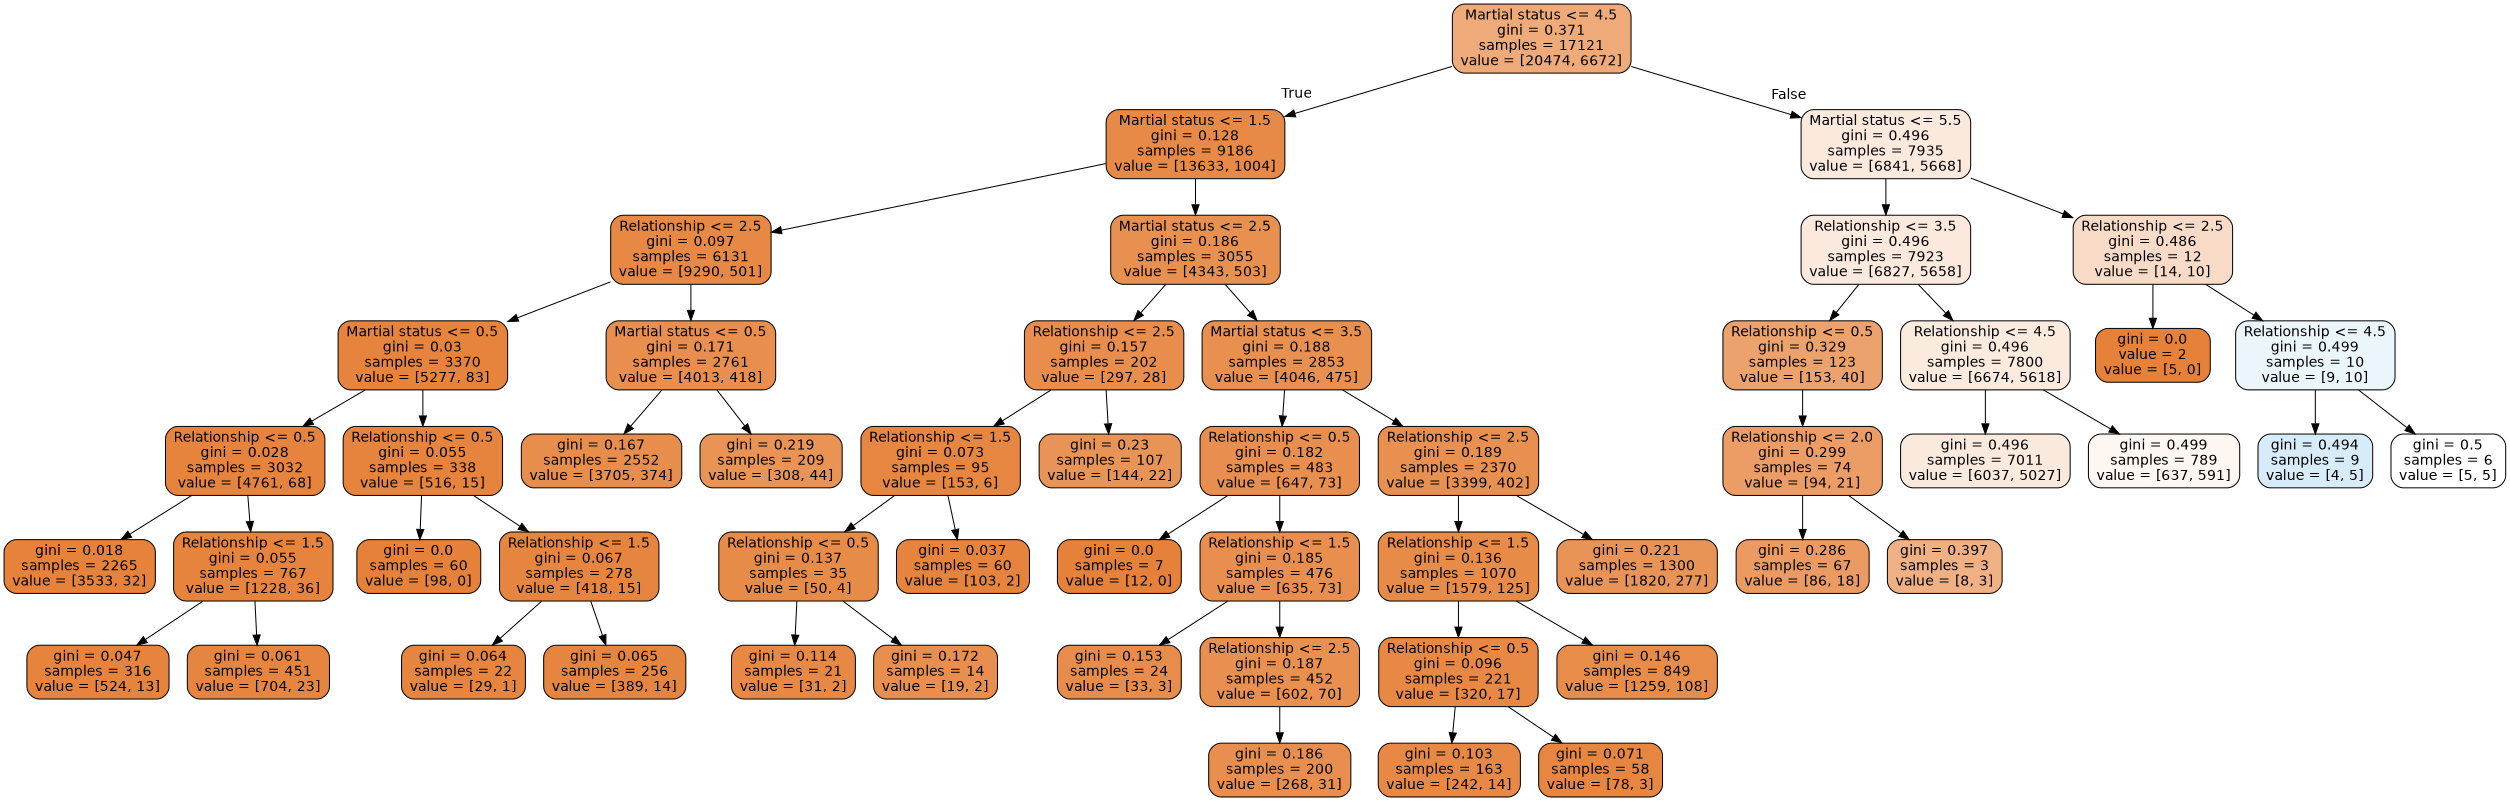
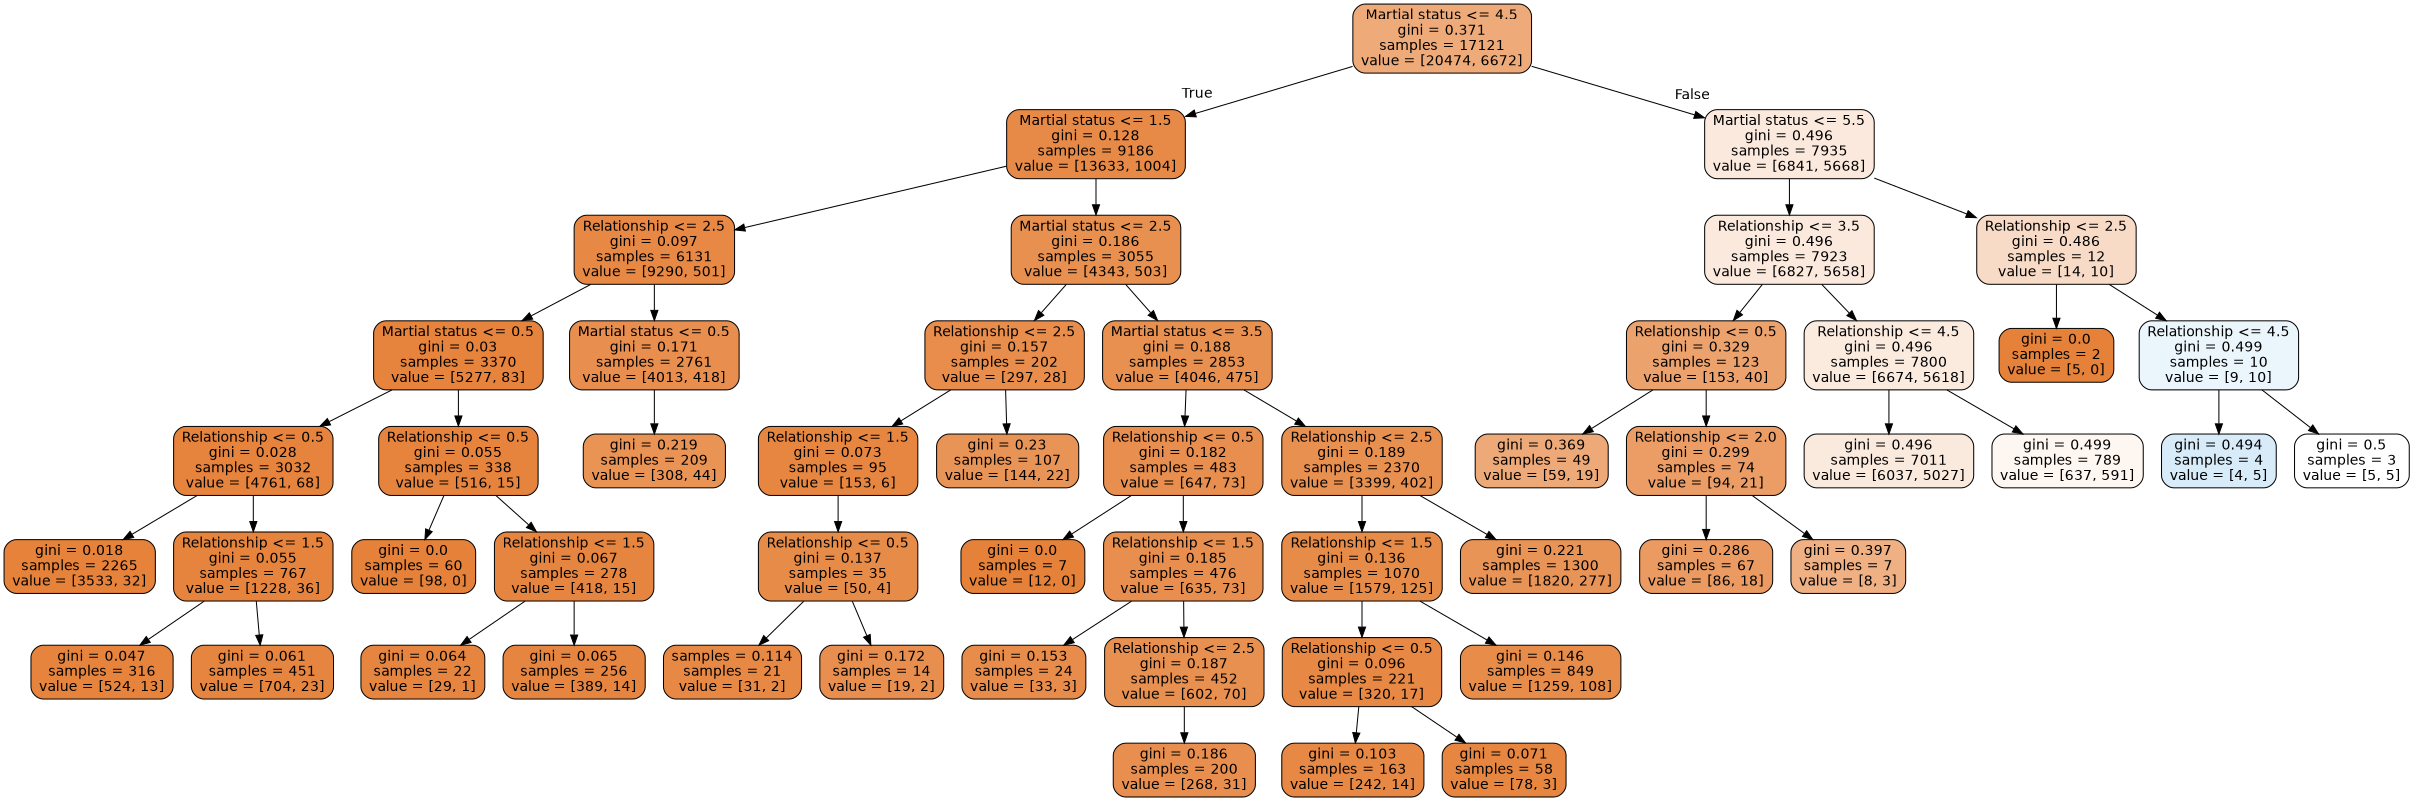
  digraph {
    node [color=black fillcolor="#e58139e1" fontname=helvetica shape=box style="filled, rounded"]
    edge [fontname=helvetica]
    n1 [fillcolor="#e58139ac" label="Martial status <= 4.5\ngini = 0.371\nsamples = 17121\nvalue = [20474, 6672]"]
    n2 [fillcolor="#e58139ec" label="Martial status <= 1.5\ngini = 0.128\nsamples = 9186\nvalue = [13633, 1004]"]
    n3 [fillcolor="#e581392c" label="Martial status <= 5.5\ngini = 0.496\nsamples = 7935\nvalue = [6841, 5668]"]
    n4 [fillcolor="#e58139f1" label="Relationship <= 2.5\ngini = 0.097\nsamples = 6131\nvalue = [9290, 501]"]
    n5 [label="Martial status <= 2.5\ngini = 0.186\nsamples = 3055\nvalue = [4343, 503]"]
    n6 [fillcolor="#e581392c" label="Relationship <= 3.5\ngini = 0.496\nsamples = 7923\nvalue = [6827, 5658]"]
    n7 [fillcolor="#e5813949" label="Relationship <= 2.5\ngini = 0.486\nsamples = 12\nvalue = [14, 10]"]
    n8 [fillcolor="#e58139fb" label="Martial status <= 0.5\ngini = 0.03\nsamples = 3370\nvalue = [5277, 83]"]
    n9 [fillcolor="#e58139e4" label="Martial status <= 0.5\ngini = 0.171\nsamples = 2761\nvalue = [4013, 418]"]
    n10 [fillcolor="#e58139e7" label="Relationship <= 2.5\ngini = 0.157\nsamples = 202\nvalue = [297, 28]"]
    n11 [label="Martial status <= 3.5\ngini = 0.188\nsamples = 2853\nvalue = [4046, 475]"]
    n12 [fillcolor="#e58139fb" label="Relationship <= 0.5\ngini = 0.028\nsamples = 3032\nvalue = [4761, 68]"]
    n13 [fillcolor="#e58139f8" label="Relationship <= 0.5\ngini = 0.055\nsamples = 338\nvalue = [516, 15]"]
-   n14 [fillcolor="#e58139e5" label="gini = 0.167\nsamples = 2552\nvalue = [3705, 374]"]
    n15 [fillcolor="#e58139db" label="gini = 0.219\nsamples = 209\nvalue = [308, 44]"]
    n16 [fillcolor="#e58139fd" label="gini = 0.018\nsamples = 2265\nvalue = [3533, 32]"]
    n17 [fillcolor="#e58139f8" label="Relationship <= 1.5\ngini = 0.055\nsamples = 767\nvalue = [1228, 36]"]
    n18 [fillcolor="#e58139ff" label="gini = 0.0\nsamples = 60\nvalue = [98, 0]"]
    n19 [fillcolor="#e58139f6" label="Relationship <= 1.5\ngini = 0.067\nsamples = 278\nvalue = [418, 15]"]
    n20 [fillcolor="#e58139f9" label="gini = 0.047\nsamples = 316\nvalue = [524, 13]"]
    n21 [fillcolor="#e58139f7" label="gini = 0.061\nsamples = 451\nvalue = [704, 23]"]
    n22 [fillcolor="#e58139f6" label="gini = 0.064\nsamples = 22\nvalue = [29, 1]"]
    n23 [fillcolor="#e58139f6" label="gini = 0.065\nsamples = 256\nvalue = [389, 14]"]
    n24 [fillcolor="#e58139f5" label="Relationship <= 1.5\ngini = 0.073\nsamples = 95\nvalue = [153, 6]"]
    n25 [fillcolor="#e58139d8" label="gini = 0.23\nsamples = 107\nvalue = [144, 22]"]
    n26 [fillcolor="#e58139e2" label="Relationship <= 0.5\ngini = 0.182\nsamples = 483\nvalue = [647, 73]"]
    n27 [label="Relationship <= 2.5\ngini = 0.189\nsamples = 2370\nvalue = [3399, 402]"]
    n28 [fillcolor="#e58139eb" label="Relationship <= 0.5\ngini = 0.137\nsamples = 35\nvalue = [50, 4]"]
-   n29 [fillcolor="#e58139fa" label="gini = 0.037\nsamples = 60\nvalue = [103, 2]"]
-   n30 [fillcolor="#e58139ef" label="gini = 0.114\nsamples = 21\nvalue = [31, 2]"]
+   n30 [fillcolor="#e58139ef" label="samples = 0.114\nsamples = 21\nvalue = [31, 2]"]
    n31 [fillcolor="#e58139e4" label="gini = 0.172\nsamples = 14\nvalue = [19, 2]"]
    n32 [fillcolor="#e58139ff" label="gini = 0.0\nsamples = 7\nvalue = [12, 0]"]
    n33 [fillcolor="#e58139e2" label="Relationship <= 1.5\ngini = 0.185\nsamples = 476\nvalue = [635, 73]"]
    n34 [fillcolor="#e58139eb" label="Relationship <= 1.5\ngini = 0.136\nsamples = 1070\nvalue = [1579, 125]"]
    n35 [fillcolor="#e58139d8" label="gini = 0.221\nsamples = 1300\nvalue = [1820, 277]"]
    n36 [fillcolor="#e58139e8" label="gini = 0.153\nsamples = 24\nvalue = [33, 3]"]
    n37 [label="Relationship <= 2.5\ngini = 0.187\nsamples = 452\nvalue = [602, 70]"]
    n38 [fillcolor="#e58139e2" label="gini = 0.186\nsamples = 200\nvalue = [268, 31]"]
    n39 [fillcolor="#e58139f1" label="Relationship <= 0.5\ngini = 0.096\nsamples = 221\nvalue = [320, 17]"]
    n40 [fillcolor="#e58139e9" label="gini = 0.146\nsamples = 849\nvalue = [1259, 108]"]
    n41 [fillcolor="#e58139f0" label="gini = 0.103\nsamples = 163\nvalue = [242, 14]"]
    n42 [fillcolor="#e58139f5" label="gini = 0.071\nsamples = 58\nvalue = [78, 3]"]
    n43 [fillcolor="#e58139bc" label="Relationship <= 0.5\ngini = 0.329\nsamples = 123\nvalue = [153, 40]"]
    n44 [fillcolor="#e5813928" label="Relationship <= 4.5\ngini = 0.496\nsamples = 7800\nvalue = [6674, 5618]"]
-   n45 [fillcolor="#e58139ff" label="gini = 0.0\nvalue = 2\nvalue = [5, 0]"]
+   n45 [fillcolor="#e58139ff" label="gini = 0.0\nsamples = 2\nvalue = [5, 0]"]
    n46 [fillcolor="#399de519" label="Relationship <= 4.5\ngini = 0.499\nsamples = 10\nvalue = [9, 10]"]
+   n47 [fillcolor="#e58139ad" label="gini = 0.369\nsamples = 49\nvalue = [59, 19]"]
    n48 [fillcolor="#e58139c6" label="Relationship <= 2.0\ngini = 0.299\nsamples = 74\nvalue = [94, 21]"]
    n49 [fillcolor="#e581392b" label="gini = 0.496\nsamples = 7011\nvalue = [6037, 5027]"]
    n50 [fillcolor="#e5813912" label="gini = 0.499\nsamples = 789\nvalue = [637, 591]"]
    n51 [fillcolor="#e58139ca" label="gini = 0.286\nsamples = 67\nvalue = [86, 18]"]
-   n52 [fillcolor="#e581399f" label="gini = 0.397\nsamples = 3\nvalue = [8, 3]"]
-   n53 [fillcolor="#399de533" label="gini = 0.494\nsamples = 9\nvalue = [4, 5]"]
-   n54 [fillcolor="#e5813900" label="gini = 0.5\nsamples = 6\nvalue = [5, 5]"]
+   n52 [fillcolor="#e581399f" label="gini = 0.397\nsamples = 7\nvalue = [8, 3]"]
+   n53 [fillcolor="#399de533" label="gini = 0.494\nsamples = 4\nvalue = [4, 5]"]
+   n54 [fillcolor="#e5813900" label="gini = 0.5\nsamples = 3\nvalue = [5, 5]"]
    n1 -> n2 [headlabel=True labelangle=45 labeldistance=2.5]
    n1 -> n3 [headlabel=False labelangle=-45 labeldistance=2.5]
    n2 -> n4
    n2 -> n5
    n3 -> n6
    n3 -> n7
    n4 -> n8
    n4 -> n9
    n5 -> n10
    n5 -> n11
    n6 -> n43
    n6 -> n44
    n7 -> n45
    n7 -> n46
    n8 -> n12
    n8 -> n13
-   n9 -> n14
    n9 -> n15
    n10 -> n24
    n10 -> n25
    n11 -> n26
    n11 -> n27
    n12 -> n16
    n12 -> n17
    n13 -> n18
    n13 -> n19
    n17 -> n20
    n17 -> n21
    n19 -> n22
    n19 -> n23
    n24 -> n28
-   n24 -> n29
    n26 -> n32
    n26 -> n33
    n27 -> n34
    n27 -> n35
    n28 -> n30
    n28 -> n31
    n33 -> n36
    n33 -> n37
    n34 -> n39
    n34 -> n40
    n37 -> n38
    n39 -> n41
    n39 -> n42
+   n43 -> n47
    n43 -> n48
    n44 -> n49
    n44 -> n50
    n46 -> n53
    n46 -> n54
    n48 -> n51
    n48 -> n52
  }
